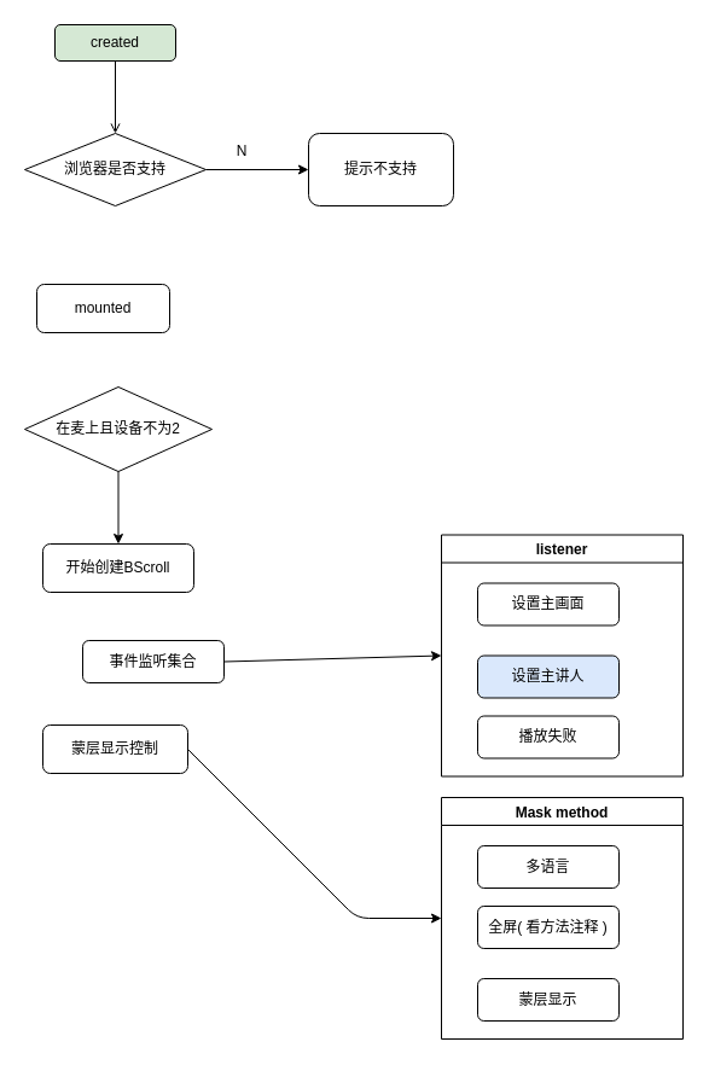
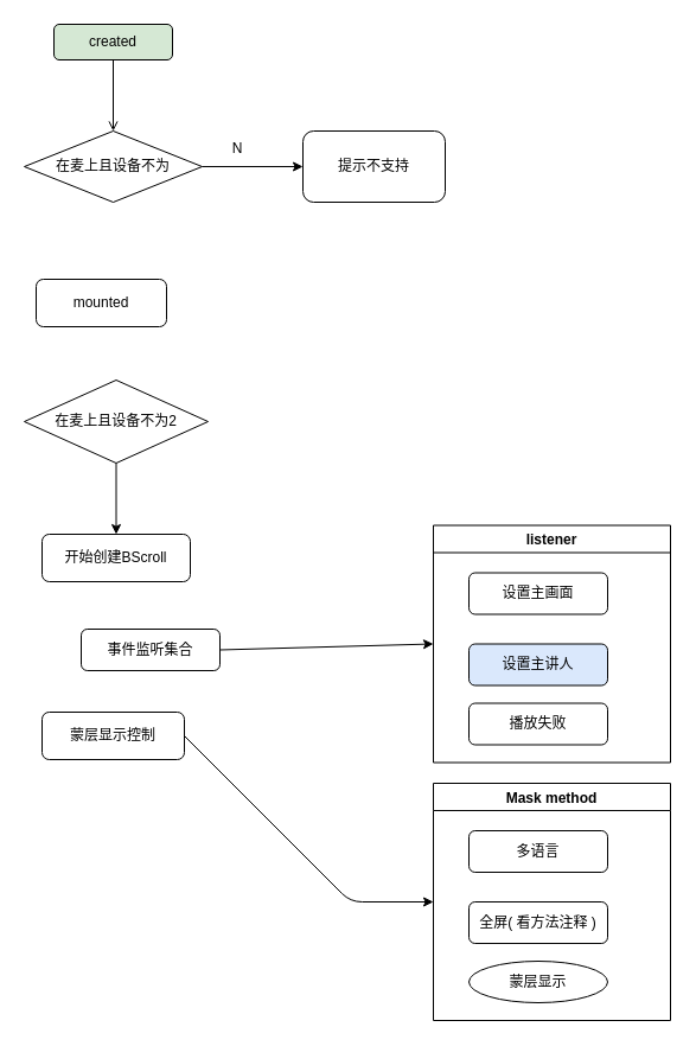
  <mxCell id="0" />
  <mxCell id="1" parent="0" />
  <mxCell id="2" style="edgeStyle=none;html=1;exitX=0.5;exitY=1;exitDx=0;exitDy=0;entryX=0.5;entryY=0;entryDx=0;entryDy=0;endArrow=open;" edge="1" parent="1" source="3" target="5"><mxGeometry relative="1" as="geometry" /></mxCell>
  <mxCell id="3" value="created" style="rounded=1;whiteSpace=wrap;html=1;fillColor=#d5e8d4;" vertex="1" parent="1"><mxGeometry x="45" y="20" width="100" height="30" as="geometry" /></mxCell>
  <mxCell id="4" style="edgeStyle=none;html=1;exitX=1;exitY=0.5;exitDx=0;exitDy=0;entryX=0;entryY=0.5;entryDx=0;entryDy=0;" edge="1" parent="1" source="5" target="7"><mxGeometry relative="1" as="geometry" /></mxCell>
- <mxCell id="5" value="浏览器是否支持" style="rhombus;whiteSpace=wrap;html=1;" vertex="1" parent="1"><mxGeometry x="20" y="110" width="150" height="60" as="geometry" /></mxCell>
+ <mxCell id="5" value="在麦上且设备不为" style="rhombus;whiteSpace=wrap;html=1;" vertex="1" parent="1"><mxGeometry x="20" y="110" width="150" height="60" as="geometry" /></mxCell>
  <mxCell id="6" value="N" style="text;html=1;strokeColor=none;fillColor=none;align=center;verticalAlign=middle;whiteSpace=wrap;rounded=0;" vertex="1" parent="1"><mxGeometry x="170" y="110" width="60" height="30" as="geometry" /></mxCell>
  <mxCell id="7" value="提示不支持" style="rounded=1;whiteSpace=wrap;html=1;" vertex="1" parent="1"><mxGeometry x="255" y="110" width="120" height="60" as="geometry" /></mxCell>
  <mxCell id="8" value="mounted" style="rounded=1;whiteSpace=wrap;html=1;" vertex="1" parent="1"><mxGeometry x="30" y="235" width="110" height="40" as="geometry" /></mxCell>
  <mxCell id="9" style="edgeStyle=none;html=1;exitX=0.5;exitY=1;exitDx=0;exitDy=0;entryX=0.5;entryY=0;entryDx=0;entryDy=0;" edge="1" parent="1" source="10" target="11"><mxGeometry relative="1" as="geometry" /></mxCell>
  <mxCell id="10" value="在麦上且设备不为2" style="rhombus;whiteSpace=wrap;html=1;" vertex="1" parent="1"><mxGeometry x="20" y="320" width="155" height="70" as="geometry" /></mxCell>
  <mxCell id="11" value="开始创建BScroll" style="rounded=1;whiteSpace=wrap;html=1;" vertex="1" parent="1"><mxGeometry x="35" y="450" width="125" height="40" as="geometry" /></mxCell>
  <mxCell id="12" style="edgeStyle=none;html=1;exitX=1;exitY=0.5;exitDx=0;exitDy=0;entryX=0;entryY=0.5;entryDx=0;entryDy=0;" edge="1" parent="1" source="13" target="14"><mxGeometry relative="1" as="geometry" /></mxCell>
  <mxCell id="13" value="事件监听集合" style="rounded=1;whiteSpace=wrap;html=1;" vertex="1" parent="1"><mxGeometry x="68" y="530" width="117" height="35" as="geometry" /></mxCell>
  <mxCell id="14" value="listener" style="swimlane;" vertex="1" parent="1"><mxGeometry x="365" y="442.5" width="200" height="200" as="geometry" /></mxCell>
  <mxCell id="15" value="设置主画面" style="rounded=1;whiteSpace=wrap;html=1;" vertex="1" parent="14"><mxGeometry x="30" y="40" width="117" height="35" as="geometry" /></mxCell>
  <mxCell id="16" value="设置主讲人" style="rounded=1;whiteSpace=wrap;html=1;fillColor=#dae8fc;" vertex="1" parent="14"><mxGeometry x="30" y="100" width="117" height="35" as="geometry" /></mxCell>
  <mxCell id="17" value="播放失败" style="rounded=1;whiteSpace=wrap;html=1;" vertex="1" parent="14"><mxGeometry x="30" y="150" width="117" height="35" as="geometry" /></mxCell>
  <mxCell id="18" value="Mask method" style="swimlane;" vertex="1" parent="1"><mxGeometry x="365" y="660" width="200" height="200" as="geometry" /></mxCell>
  <mxCell id="19" value="多语言" style="rounded=1;whiteSpace=wrap;html=1;" vertex="1" parent="18"><mxGeometry x="30" y="40" width="117" height="35" as="geometry" /></mxCell>
- <mxCell id="20" value="全屏( 看方法注释 )" style="rounded=1;whiteSpace=wrap;html=1;" vertex="1" parent="18"><mxGeometry x="30" y="90" width="117" height="35" as="geometry" /></mxCell>
- <mxCell id="21" value="蒙层显示" style="rounded=1;whiteSpace=wrap;html=1;" vertex="1" parent="18"><mxGeometry x="30" y="150" width="117" height="35" as="geometry" /></mxCell>
+ <mxCell id="20" value="全屏( 看方法注释 )" style="rounded=1;whiteSpace=wrap;html=1;" vertex="1" parent="18"><mxGeometry x="30" y="100" width="117" height="35" as="geometry" /></mxCell>
+ <mxCell id="21" value="蒙层显示" style="ellipse;whiteSpace=wrap;html=1;" vertex="1" parent="18"><mxGeometry x="30" y="150" width="117" height="35" as="geometry" /></mxCell>
  <mxCell id="22" style="edgeStyle=none;html=1;exitX=1;exitY=0.5;exitDx=0;exitDy=0;entryX=0;entryY=0.5;entryDx=0;entryDy=0;" edge="1" parent="1" source="23" target="18"><mxGeometry relative="1" as="geometry"><Array as="points"><mxPoint x="295" y="760" /></Array></mxGeometry></mxCell>
  <mxCell id="23" value="&lt;span&gt;蒙层显示控制&lt;/span&gt;" style="rounded=1;whiteSpace=wrap;html=1;" vertex="1" parent="1"><mxGeometry x="35" y="600" width="120" height="40" as="geometry" /></mxCell>
